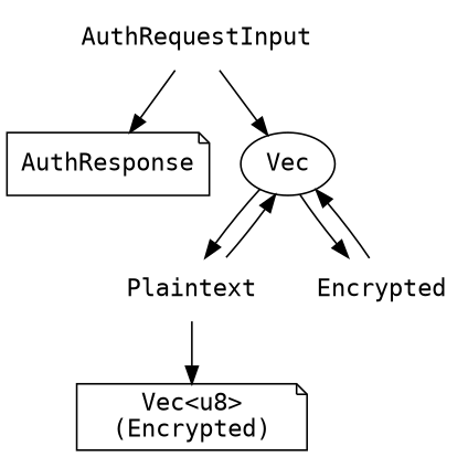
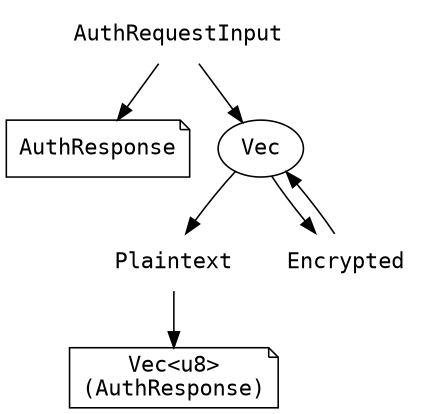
  digraph {
    fontname="DejaVu Sans Mono"
    node [fontname="DejaVu Sans Mono" shape=none]
    edge [fontname="DejaVu Sans Mono"]
    AuthResponse [shape=note]
    AuthRequestInput
    n3 [label=Vec shape=""]
    n4 [label=Plaintext]
    n5 [label=Encrypted]
-   n6 [label="Vec<u8>\n(Encrypted)" shape=note]
+   n6 [label="Vec<u8>\n(AuthResponse)" shape=note]
    AuthRequestInput -> AuthResponse
    AuthRequestInput -> n3
    n3 -> n4
    n3 -> n5
-   n4 -> n3
    n4 -> n6
    n5 -> n3
  }
